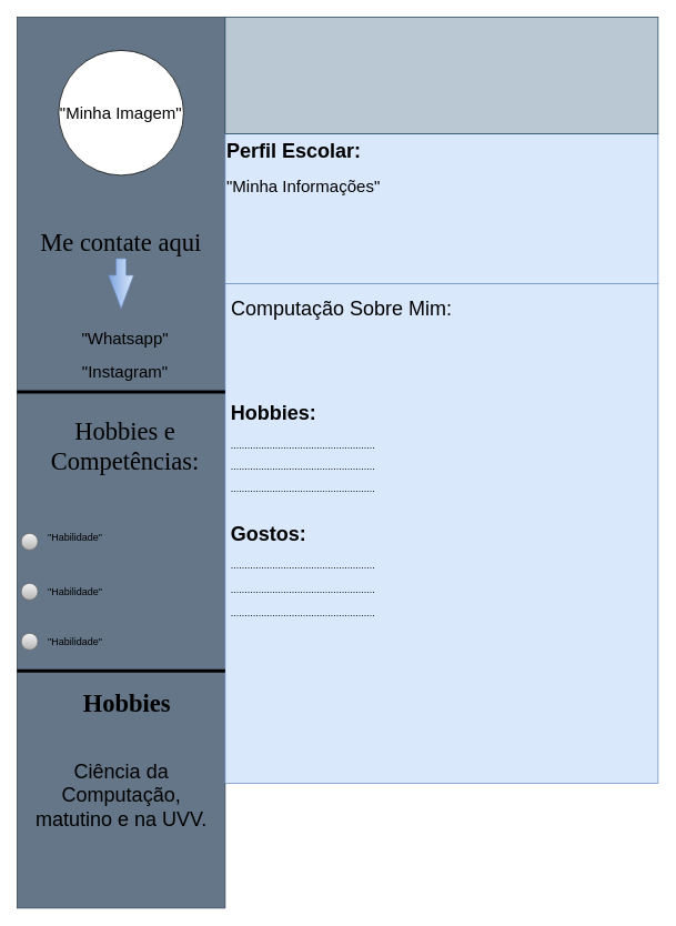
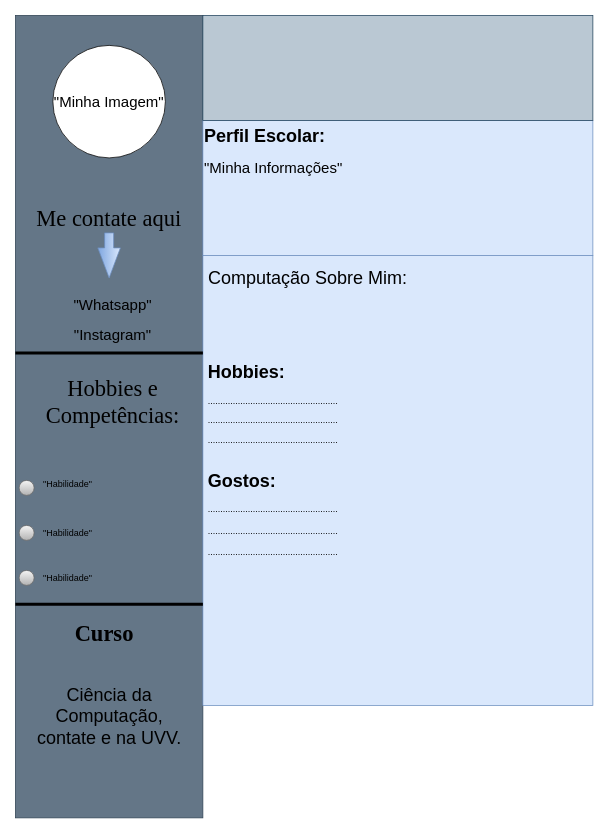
  <mxCell id="0" />
  <mxCell id="1" parent="0" />
  <mxCell id="2" value="" style="rounded=0;whiteSpace=wrap;html=1;direction=south;fillColor=#647687;fontColor=#ffffff;strokeColor=#314354;" parent="1" vertex="1"><mxGeometry width="250" height="1070" as="geometry" x="20" y="20" /></mxCell>
  <mxCell id="3" value="&lt;font style=&quot;font-size: 20px;&quot;&gt;&quot;Minha Imagem&quot;&lt;/font&gt;" style="ellipse;whiteSpace=wrap;html=1;aspect=fixed;" parent="1" vertex="1"><mxGeometry x="70" y="60" width="150" height="150" as="geometry" /></mxCell>
  <mxCell id="4" value="&lt;h1 style=&quot;margin-top: 0px;&quot;&gt;Perfil Escolar:&lt;/h1&gt;&lt;p&gt;&lt;font style=&quot;font-size: 20px;&quot;&gt;&quot;Minha Informações&quot;&lt;/font&gt;&lt;/p&gt;" style="text;html=1;whiteSpace=wrap;overflow=hidden;rounded=0;fillColor=#dae8fc;strokeColor=#6c8ebf;" parent="1" vertex="1"><mxGeometry x="270" y="160" width="520" height="180" as="geometry" /></mxCell>
  <mxCell id="5" value="" style="rounded=0;whiteSpace=wrap;html=1;fillColor=#bac8d3;strokeColor=#23445d;" parent="1" vertex="1"><mxGeometry x="270" width="520" height="140" as="geometry" y="20" /></mxCell>
  <mxCell id="6" value="&lt;font face=&quot;Times New Roman&quot; style=&quot;font-size: 30px;&quot;&gt;Me contate aqui&lt;/font&gt;" style="text;html=1;align=center;verticalAlign=middle;whiteSpace=wrap;rounded=0;" parent="1" vertex="1"><mxGeometry x="35" y="250" width="220" height="80" as="geometry" /></mxCell>
  <mxCell id="7" value="" style="html=1;shadow=0;dashed=0;align=center;verticalAlign=middle;shape=mxgraph.arrows2.arrow;dy=0.6;dx=40;direction=south;notch=0;fillColor=#dae8fc;gradientColor=#7ea6e0;strokeColor=#6c8ebf;" parent="1" vertex="1"><mxGeometry x="130" y="310" width="30" height="60" as="geometry" /></mxCell>
  <mxCell id="8" value="&lt;font style=&quot;font-size: 20px;&quot;&gt;&quot;Whatsapp&quot;&lt;/font&gt;" style="text;html=1;align=center;verticalAlign=middle;whiteSpace=wrap;rounded=0;" parent="1" vertex="1"><mxGeometry x="30" y="390" width="240" height="30" as="geometry" /></mxCell>
  <mxCell id="9" value="&lt;font style=&quot;font-size: 20px;&quot;&gt;&quot;Instagram&quot;&lt;/font&gt;" style="text;html=1;align=center;verticalAlign=middle;whiteSpace=wrap;rounded=0;" parent="1" vertex="1"><mxGeometry x="30" y="430" width="240" height="30" as="geometry" /></mxCell>
  <mxCell id="10" value="&lt;font face=&quot;Times New Roman&quot; style=&quot;font-size: 30px;&quot;&gt;Hobbies e Competências:&lt;/font&gt;" style="text;html=1;align=center;verticalAlign=middle;whiteSpace=wrap;rounded=0;" parent="1" vertex="1"><mxGeometry x="25" y="510" width="250" height="50" as="geometry" /></mxCell>
  <mxCell id="11" value="" style="rounded=0;whiteSpace=wrap;html=1;fillColor=#dae8fc;strokeColor=#6c8ebf;" parent="1" vertex="1"><mxGeometry x="270" y="340" width="520" height="600" as="geometry" /></mxCell>
  <mxCell id="12" value="&lt;font style=&quot;font-size: 24px;&quot;&gt;Computação Sobre Mim:&lt;/font&gt;" style="text;html=1;align=center;verticalAlign=middle;whiteSpace=wrap;rounded=0;" parent="1" vertex="1"><mxGeometry x="270" y="340" width="280" height="60" as="geometry" /></mxCell>
  <mxCell id="13" value="" style="ellipse;whiteSpace=wrap;html=1;aspect=fixed;fillColor=#f5f5f5;strokeColor=#666666;gradientColor=#b3b3b3;" parent="1" vertex="1"><mxGeometry x="25" y="640" width="20" height="20" as="geometry" /></mxCell>
  <mxCell id="14" value="" style="ellipse;whiteSpace=wrap;html=1;aspect=fixed;fillColor=#f5f5f5;gradientColor=#b3b3b3;strokeColor=#666666;" parent="1" vertex="1"><mxGeometry x="25" y="700" width="20" height="20" as="geometry" /></mxCell>
  <mxCell id="15" value="" style="ellipse;whiteSpace=wrap;html=1;aspect=fixed;fillColor=#f5f5f5;gradientColor=#b3b3b3;strokeColor=#666666;" parent="1" vertex="1"><mxGeometry x="25" y="760" width="20" height="20" as="geometry" /></mxCell>
  <mxCell id="16" value="&quot;Habilidade&quot;" style="text;html=1;align=center;verticalAlign=middle;whiteSpace=wrap;rounded=0;" parent="1" vertex="1"><mxGeometry x="60" y="630" width="60" height="30" as="geometry" /></mxCell>
  <mxCell id="17" value="&quot;Habilidade&quot;" style="text;html=1;align=center;verticalAlign=middle;whiteSpace=wrap;rounded=0;" parent="1" vertex="1"><mxGeometry x="60" y="695" width="60" height="30" as="geometry" /></mxCell>
  <mxCell id="18" value="&quot;Habilidade&quot;" style="text;html=1;align=center;verticalAlign=middle;whiteSpace=wrap;rounded=0;" parent="1" vertex="1"><mxGeometry x="60" y="755" width="60" height="30" as="geometry" /></mxCell>
  <mxCell id="19" value="&lt;h1 style=&quot;margin-top: 0px;&quot;&gt;Hobbies:&lt;/h1&gt;&lt;p&gt;....................................................&lt;/p&gt;&lt;p&gt;....................................................&lt;/p&gt;&lt;p&gt;....................................................&lt;/p&gt;" style="text;html=1;whiteSpace=wrap;overflow=hidden;rounded=0;" parent="1" vertex="1"><mxGeometry x="275" y="475" width="180" height="120" as="geometry" /></mxCell>
  <mxCell id="20" value="&lt;h1 style=&quot;margin-top: 0px;&quot;&gt;&lt;span style=&quot;background-color: initial;&quot;&gt;Gostos:&lt;/span&gt;&lt;br&gt;&lt;/h1&gt;&lt;div&gt;&lt;span style=&quot;background-color: initial;&quot;&gt;&lt;span style=&quot;font-size: 12px; font-weight: 400;&quot;&gt;....................................................&lt;/span&gt;&lt;/span&gt;&lt;/div&gt;&lt;div&gt;&lt;br&gt;&lt;/div&gt;&lt;div&gt;....................................................&lt;/div&gt;&lt;div&gt;&lt;br&gt;&lt;/div&gt;&lt;div&gt;....................................................&lt;/div&gt;" style="text;html=1;whiteSpace=wrap;overflow=hidden;rounded=0;" parent="1" vertex="1"><mxGeometry x="275" y="620" width="180" height="120" as="geometry" /></mxCell>
- <mxCell id="21" value="&lt;h1 style=&quot;margin-top: 0px; font-size: 30px;&quot;&gt;&lt;font face=&quot;Times New Roman&quot;&gt;&amp;nbsp; &amp;nbsp; &amp;nbsp;Hobbies&lt;/font&gt;&lt;/h1&gt;" style="text;html=1;whiteSpace=wrap;overflow=hidden;rounded=0;" parent="1" vertex="1"><mxGeometry x="60" y="820" width="180" height="250" as="geometry" /></mxCell>
+ <mxCell id="21" value="&lt;h1 style=&quot;margin-top: 0px; font-size: 30px;&quot;&gt;&lt;font face=&quot;Times New Roman&quot;&gt;&amp;nbsp; &amp;nbsp; &amp;nbsp;Curso&lt;/font&gt;&lt;/h1&gt;" style="text;html=1;whiteSpace=wrap;overflow=hidden;rounded=0;" parent="1" vertex="1"><mxGeometry x="60" y="820" width="180" height="250" as="geometry" /></mxCell>
  <mxCell id="22" value="" style="line;strokeWidth=4;html=1;perimeter=backbonePerimeter;points=[];outlineConnect=0;" parent="1" vertex="1"><mxGeometry y="800" width="250" height="10" as="geometry" x="20" /></mxCell>
  <mxCell id="23" value="" style="line;strokeWidth=4;html=1;perimeter=backbonePerimeter;points=[];outlineConnect=0;" parent="1" vertex="1"><mxGeometry y="465" width="250" height="10" as="geometry" x="20" /></mxCell>
- <mxCell id="24" value="&lt;font style=&quot;font-size: 24px;&quot;&gt;Ciência da Computação, matutino e na UVV.&lt;/font&gt;" style="text;html=1;align=center;verticalAlign=middle;whiteSpace=wrap;rounded=0;" parent="1" vertex="1"><mxGeometry x="37.5" y="880" width="215" height="150" as="geometry" /></mxCell>
+ <mxCell id="24" value="&lt;font style=&quot;font-size: 24px;&quot;&gt;Ciência da Computação, contate e na UVV.&lt;/font&gt;" style="text;html=1;align=center;verticalAlign=middle;whiteSpace=wrap;rounded=0;" parent="1" vertex="1"><mxGeometry x="37.5" y="880" width="215" height="150" as="geometry" /></mxCell>
